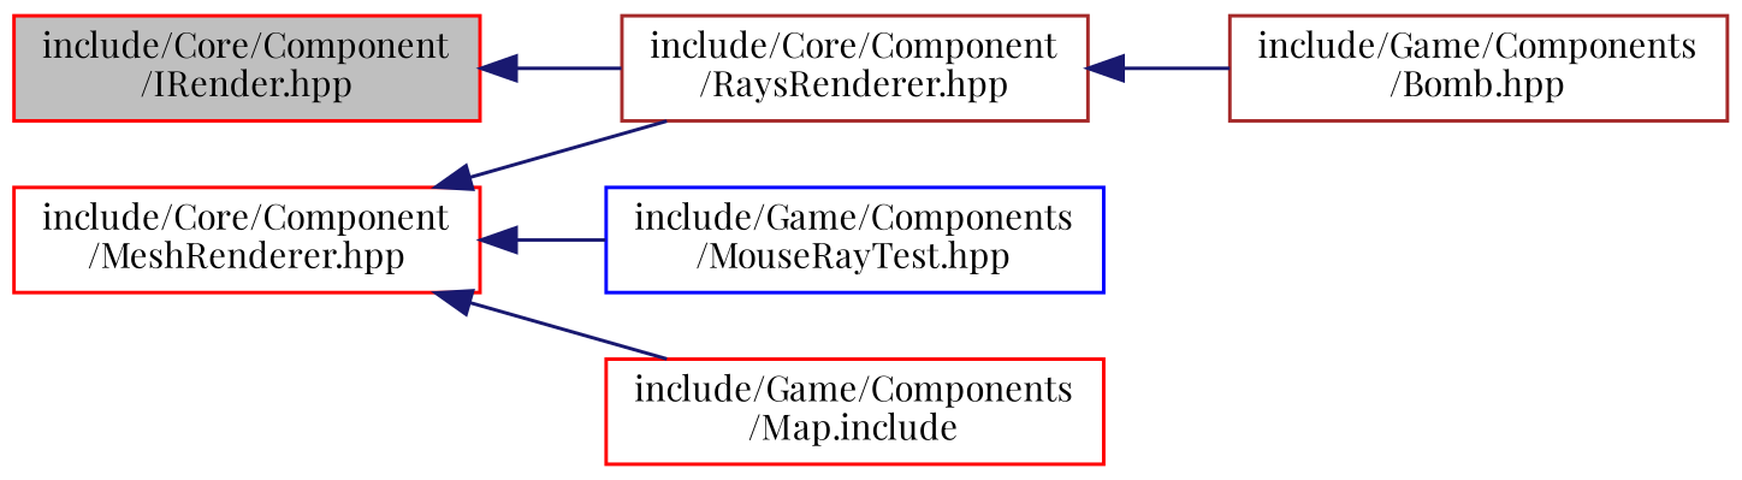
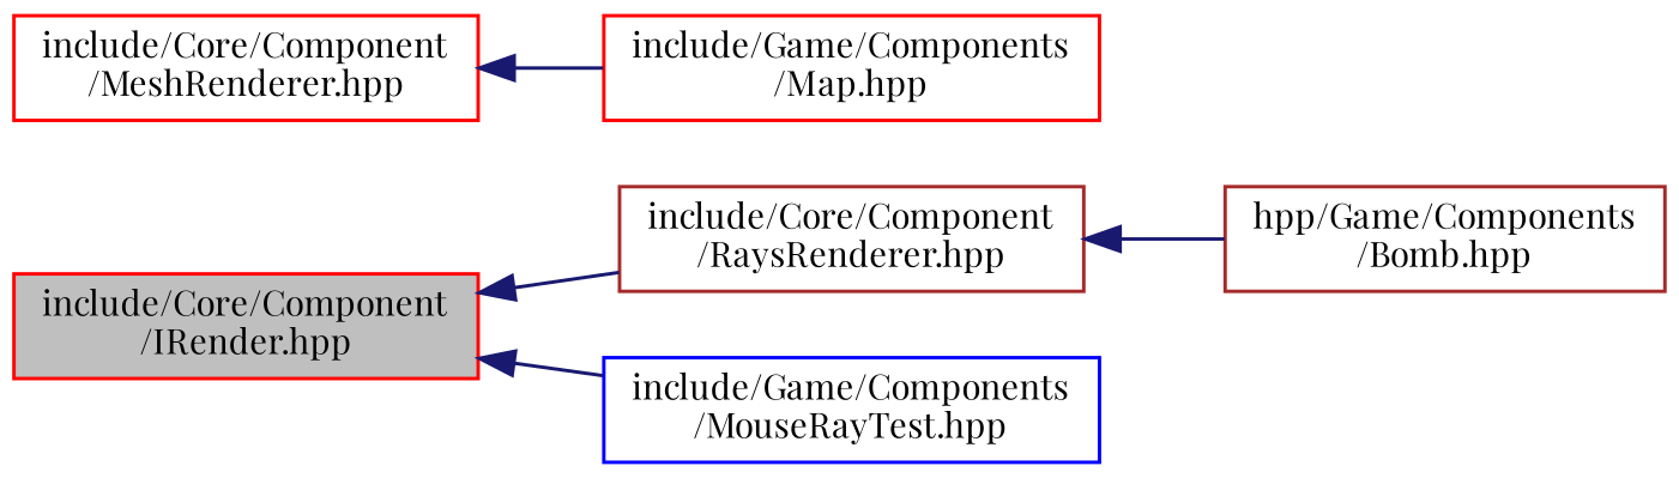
  digraph {
    fontname="Playfair Display"
    rankdir=LR
    node [color=red fillcolor=white fontname="Playfair Display" fontsize=10 shape=record style=filled]
    edge [color=midnightblue dir=back fontname="Playfair Display" fontsize=10 labelfontname=Helvetica labelfontsize=10 style=solid]
    n1 [fillcolor=grey75 fontcolor=black height=0.2 label="include/Core/Component\l/IRender.hpp" width=0.4]
    n2 [color=brown height=0.2 label="include/Core/Component\l/RaysRenderer.hpp" width=0.4]
    n3 [color=blue height=0.2 label="include/Game/Components\l/MouseRayTest.hpp" width=0.4]
    n4 [height=0.2 label="include/Core/Component\l/MeshRenderer.hpp" width=0.4]
-   n5 [height=0.2 label="include/Game/Components\l/Map.include" width=0.4]
-   n6 [color=brown height=0.2 label="include/Game/Components\l/Bomb.hpp" width=0.4]
+   n5 [height=0.2 label="include/Game/Components\l/Map.hpp" width=0.4]
+   n6 [color=brown height=0.2 label="hpp/Game/Components\l/Bomb.hpp" width=0.4]
    n1 -> n2
-   n4 -> n3
+   n1 -> n3
    n2 -> n6
-   n4 -> n2
    n4 -> n5
  }
